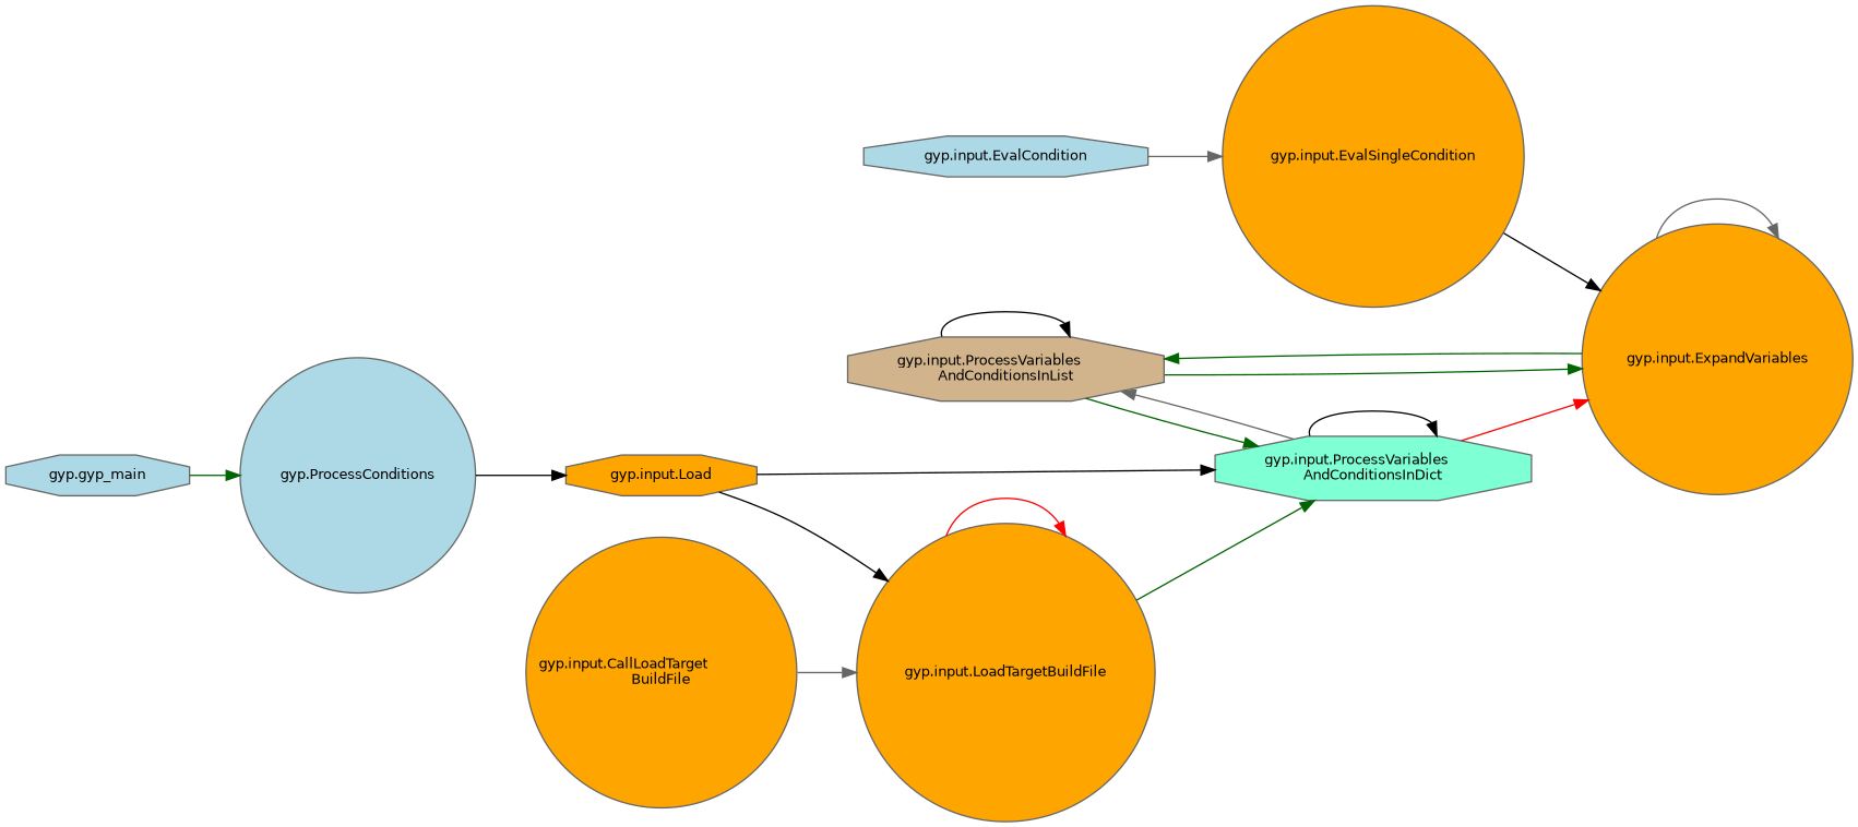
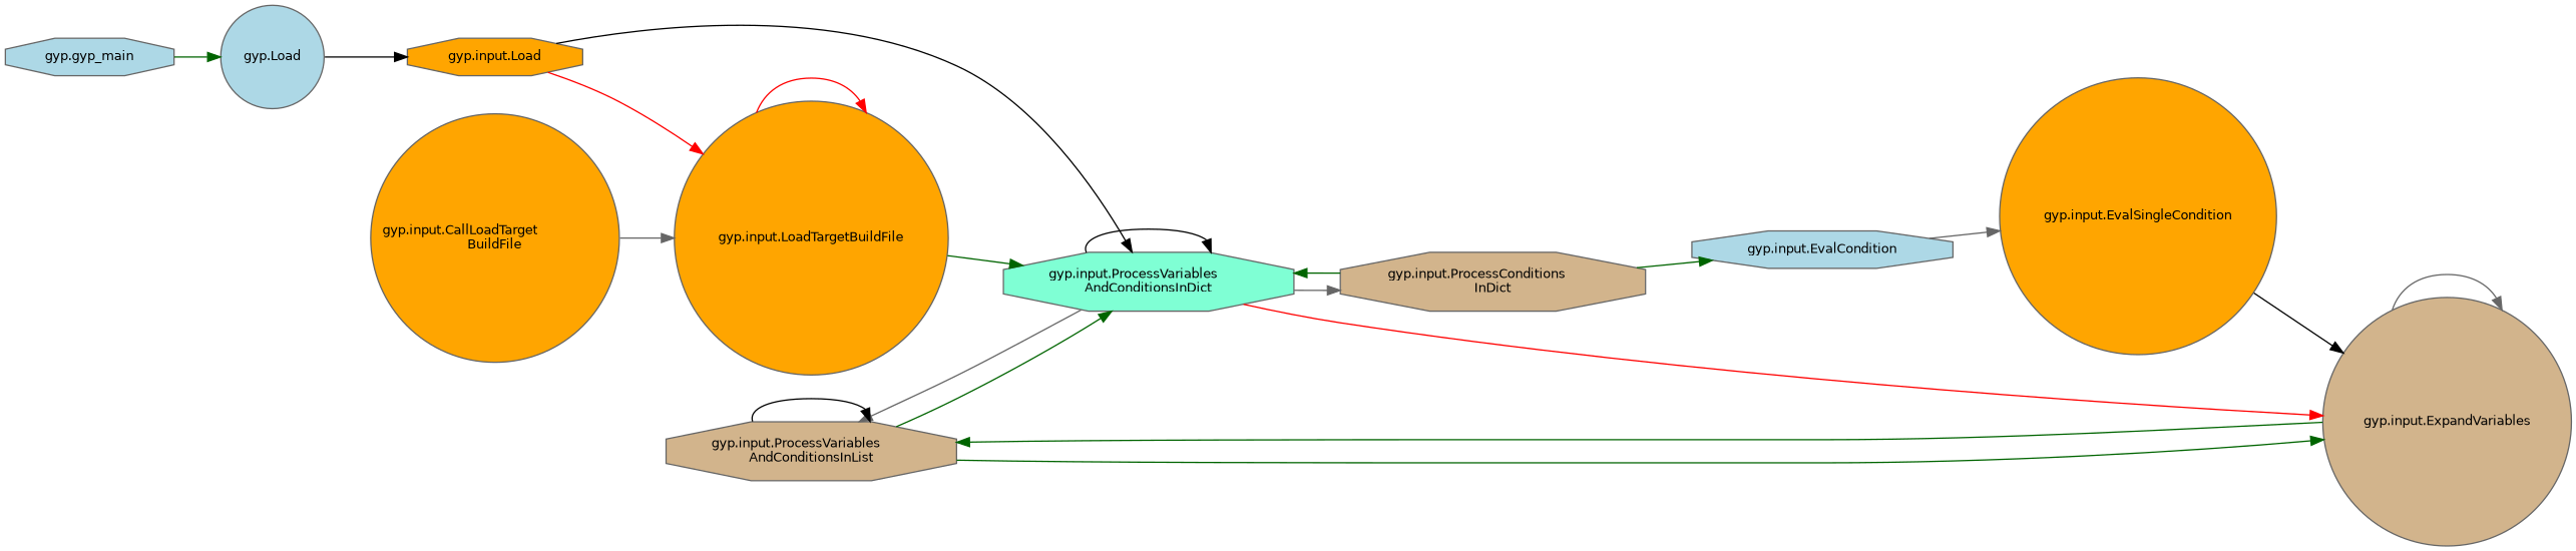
  digraph {
    rankdir=RL
    node [color=grey40 fillcolor=orange fontname=Helvetica fontsize=10 shape=octagon style=filled]
    edge [color=darkgreen dir=back fontname=Helvetica fontsize=10 labelfontname=Helvetica labelfontsize=10 style=solid]
-   n1 [color=gray40 fontcolor=black height=0.2 label="gyp.input.ExpandVariables" shape=circle width=0.4]
+   n1 [color=gray40 fillcolor=tan fontcolor=black height=0.2 label="gyp.input.ExpandVariables" shape=circle width=0.4]
    n2 [height=0.2 label="gyp.input.EvalSingleCondition" shape=circle width=0.4]
    n3 [fillcolor=aquamarine height=0.2 label="gyp.input.ProcessVariables\lAndConditionsInDict" width=0.4]
    n4 [fillcolor=tan height=0.2 label="gyp.input.ProcessVariables\lAndConditionsInList" width=0.4]
    n5 [fillcolor=lightblue height=0.2 label="gyp.input.EvalCondition" width=0.4]
+   n6 [fillcolor=tan height=0.2 label="gyp.input.ProcessConditions\lInDict" width=0.4]
    n7 [height=0.2 label="gyp.input.Load" width=0.4]
    n8 [height=0.2 label="gyp.input.LoadTargetBuildFile" shape=circle width=0.4]
-   n9 [fillcolor=lightblue height=0.2 label="gyp.ProcessConditions" shape=circle width=0.4]
+   n9 [fillcolor=lightblue height=0.2 label="gyp.Load" shape=circle width=0.4]
    n10 [height=0.2 label="gyp.input.CallLoadTarget\lBuildFile" shape=circle width=0.4]
    n11 [fillcolor=lightblue height=0.2 label="gyp.gyp_main" width=0.4]
    n1 -> n1 [color=gray40]
    n1 -> n2 [color=black]
    n1 -> n3 [color=red]
    n1 -> n4
    n2 -> n5 [color=gray40]
    n3 -> n3 [color=black]
    n3 -> n4
+   n3 -> n6
    n3 -> n7 [color=black]
    n3 -> n8
    n4 -> n1
    n4 -> n3 [color=gray40]
    n4 -> n4 [color=black]
+   n5 -> n6
+   n6 -> n3 [color=gray40]
    n7 -> n9 [color=black]
-   n8 -> n7 [color=black]
+   n8 -> n7 [color=red]
    n8 -> n8 [color=red]
    n8 -> n10 [color=gray40]
    n9 -> n11
  }
